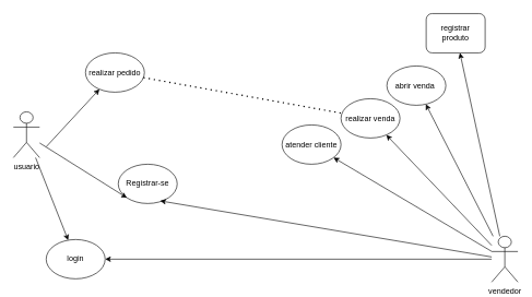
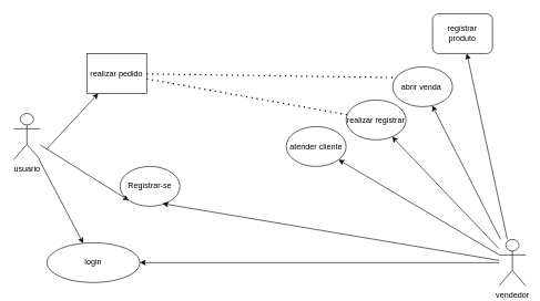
  <mxCell id="0" />
  <mxCell id="1" parent="0" />
  <mxCell id="2" value="usuario" style="shape=umlActor;verticalLabelPosition=bottom;verticalAlign=top;html=1;outlineConnect=0;" parent="1" vertex="1"><mxGeometry x="20" y="170" width="40" height="70" as="geometry" /></mxCell>
  <mxCell id="3" value="Registrar-se" style="ellipse;whiteSpace=wrap;html=1;" parent="1" vertex="1"><mxGeometry x="180" y="250" width="90" height="60" as="geometry" /></mxCell>
  <mxCell id="4" value="" style="endArrow=classic;html=1;rounded=0;entryX=0;entryY=1;entryDx=0;entryDy=0;" parent="1" source="2" target="3" edge="1"><mxGeometry width="50" height="50" relative="1" as="geometry"><mxPoint x="40" y="150" as="sourcePoint" /><mxPoint x="90" y="130" as="targetPoint" /></mxGeometry></mxCell>
- <mxCell id="5" value=" login " style="ellipse;whiteSpace=wrap;html=1;" parent="1" vertex="1"><mxGeometry x="70" y="365" width="90" height="60" as="geometry" /></mxCell>
+ <mxCell id="5" value=" login " style="ellipse;whiteSpace=wrap;html=1;" parent="1" vertex="1"><mxGeometry x="70" y="365" width="140" height="60" as="geometry" /></mxCell>
  <mxCell id="6" value="" style="endArrow=classic;html=1;rounded=0;" parent="1" source="2" target="5" edge="1"><mxGeometry width="50" height="50" relative="1" as="geometry"><mxPoint x="40" y="200" as="sourcePoint" /><mxPoint x="90" y="150" as="targetPoint" /></mxGeometry></mxCell>
  <mxCell id="7" value="vendedor&lt;br&gt;" style="shape=umlActor;verticalLabelPosition=bottom;verticalAlign=top;html=1;outlineConnect=0;" parent="1" vertex="1"><mxGeometry x="750" y="360" width="40" height="70" as="geometry" /></mxCell>
  <mxCell id="8" value=" registrar produto" style="whiteSpace=wrap;html=1;rounded=1;" parent="1" vertex="1"><mxGeometry x="650" y="20" width="90" height="60" as="geometry" /></mxCell>
  <mxCell id="9" value="" style="endArrow=classic;html=1;rounded=0;" parent="1" source="7" target="8" edge="1"><mxGeometry width="50" height="50" relative="1" as="geometry"><mxPoint x="660" y="379" as="sourcePoint" /><mxPoint x="690" y="350" as="targetPoint" /></mxGeometry></mxCell>
  <mxCell id="10" value=" atender cliente" style="ellipse;whiteSpace=wrap;html=1;" parent="1" vertex="1"><mxGeometry x="430" y="190" width="90" height="60" as="geometry" /></mxCell>
  <mxCell id="11" value="" style="endArrow=classic;html=1;rounded=0;" parent="1" source="7" target="10" edge="1"><mxGeometry width="50" height="50" relative="1" as="geometry"><mxPoint x="580" y="419" as="sourcePoint" /><mxPoint x="610" y="390" as="targetPoint" /></mxGeometry></mxCell>
- <mxCell id="12" value=" realizar pedido" style="ellipse;whiteSpace=wrap;html=1;" parent="1" vertex="1"><mxGeometry x="130" y="80" width="90" height="60" as="geometry" /></mxCell>
+ <mxCell id="12" value=" realizar pedido" style="whiteSpace=wrap;html=1;rounded=0;" parent="1" vertex="1"><mxGeometry x="130" y="80" width="90" height="60" as="geometry" /></mxCell>
  <mxCell id="13" value="" style="endArrow=classic;html=1;rounded=0;" parent="1" target="12" edge="1"><mxGeometry width="50" height="50" relative="1" as="geometry"><mxPoint x="70" y="223.408" as="sourcePoint" /><mxPoint x="130" y="210" as="targetPoint" /></mxGeometry></mxCell>
- <mxCell id="14" value=" realizar venda" style="ellipse;whiteSpace=wrap;html=1;" parent="1" vertex="1"><mxGeometry x="520" y="150" width="90" height="60" as="geometry" /></mxCell>
+ <mxCell id="14" value=" realizar registrar" style="ellipse;whiteSpace=wrap;html=1;" parent="1" vertex="1"><mxGeometry x="520" y="150" width="90" height="60" as="geometry" /></mxCell>
  <mxCell id="15" value="" style="endArrow=classic;html=1;rounded=0;" parent="1" source="7" target="14" edge="1"><mxGeometry width="50" height="50" relative="1" as="geometry"><mxPoint x="100" y="219" as="sourcePoint" /><mxPoint x="130" y="190" as="targetPoint" /></mxGeometry></mxCell>
  <mxCell id="16" value=" abrir venda&amp;nbsp;" style="ellipse;whiteSpace=wrap;html=1;" parent="1" vertex="1"><mxGeometry x="590" y="100" width="90" height="60" as="geometry" /></mxCell>
  <mxCell id="17" value="" style="endArrow=classic;html=1;rounded=0;" parent="1" source="7" target="16" edge="1"><mxGeometry width="50" height="50" relative="1" as="geometry"><mxPoint x="404" y="259" as="sourcePoint" /><mxPoint x="434" y="230" as="targetPoint" /></mxGeometry></mxCell>
  <mxCell id="18" value="" style="endArrow=classic;html=1;rounded=0;" parent="1" source="7" target="5" edge="1"><mxGeometry width="50" height="50" relative="1" as="geometry"><mxPoint x="380" y="260" as="sourcePoint" /><mxPoint x="430" y="210" as="targetPoint" /></mxGeometry></mxCell>
+ <mxCell id="19" value="" style="endArrow=none;dashed=1;html=1;dashPattern=1 3;strokeWidth=2;rounded=0;entryX=0.015;entryY=0.268;entryDx=0;entryDy=0;entryPerimeter=0;" parent="1" source="12" target="16" edge="1"><mxGeometry width="50" height="50" relative="1" as="geometry"><mxPoint x="380" y="260" as="sourcePoint" /><mxPoint x="430" y="210" as="targetPoint" /><Array as="points" /></mxGeometry></mxCell>
  <mxCell id="20" value="" style="endArrow=none;dashed=1;html=1;dashPattern=1 3;strokeWidth=2;rounded=0;" parent="1" source="12" target="14" edge="1"><mxGeometry width="50" height="50" relative="1" as="geometry"><mxPoint x="188" y="259" as="sourcePoint" /><mxPoint x="520" y="330" as="targetPoint" /><Array as="points" /></mxGeometry></mxCell>
  <mxCell id="21" value="" style="endArrow=classic;html=1;rounded=0;entryX=0.711;entryY=0.933;entryDx=0;entryDy=0;entryPerimeter=0;" edge="1" parent="1" source="7" target="3"><mxGeometry width="50" height="50" relative="1" as="geometry"><mxPoint x="380" y="360" as="sourcePoint" /><mxPoint x="430" y="310" as="targetPoint" /></mxGeometry></mxCell>
